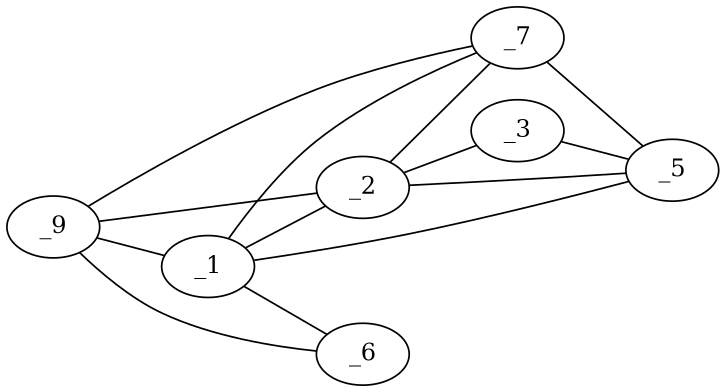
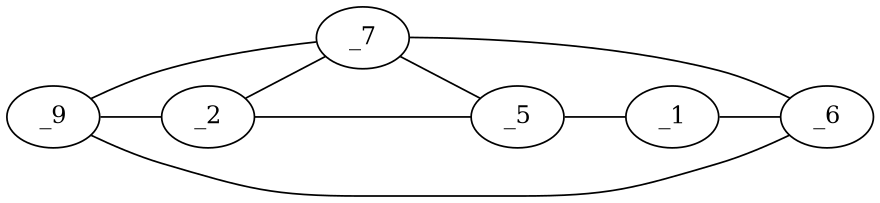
  graph {
    rankdir=LR
    node [y=22]
    edge [valence=1]
    n1 [label=_9 x=43 y=15]
    _1 [x=69]
    _2 [x=72 y=31]
    n4 [label=_7 x=83 y=59]
    _6 [x=87]
-   _3 [x=82 y=41]
    _5 [x=84 y=47]
-   n1 -- _1 [valence=2]
    n1 -- _2
    n1 -- n4
    n1 -- _6
-   _1 -- _2 [valence=2]
    _1 -- _6
    _2 -- n4 [valence=2]
-   _2 -- _3 [valence=2]
    _2 -- _5
-   n4 -- _1
+   n4 -- _6
    n4 -- _5
-   _3 -- _5 [valence=2]
    _5 -- _1 [valence=2]
  }
